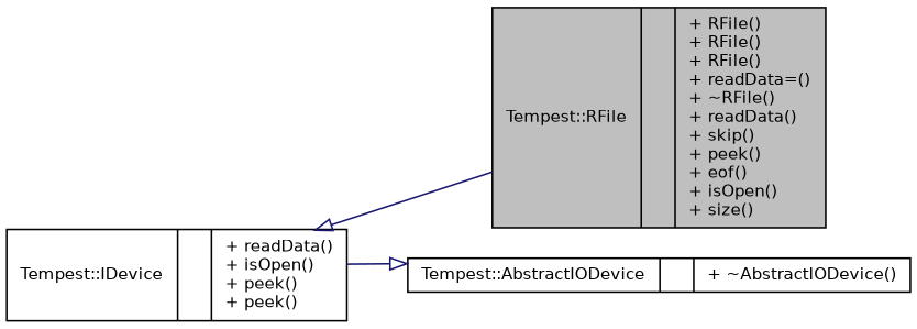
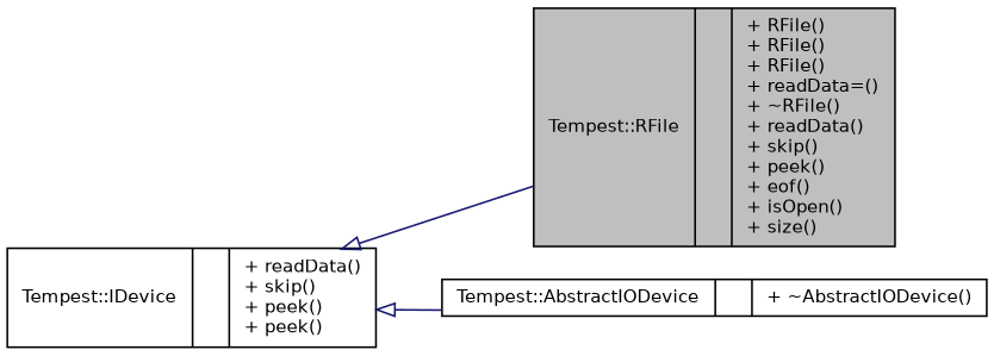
  digraph {
    rankdir=LR
    node [color=black fillcolor=white fontname=Helvetica fontsize=10 shape=record style=filled]
    edge [arrowtail=onormal color=midnightblue dir=back fontname=Helvetica fontsize=10 labelfontname=Helvetica labelfontsize=10 style=solid]
    n1 [fillcolor=grey75 fontcolor=black height=0.2 label="{Tempest::RFile\n||+ RFile()\l+ RFile()\l+ RFile()\l+ readData=()\l+ ~RFile()\l+ readData()\l+ skip()\l+ peek()\l+ eof()\l+ isOpen()\l+ size()\l}" width=0.4]
-   n2 [height=0.2 label="{Tempest::IDevice\n||+ readData()\l+ isOpen()\l+ peek()\l+ peek()\l}" width=0.4]
+   n2 [height=0.2 label="{Tempest::IDevice\n||+ readData()\l+ skip()\l+ peek()\l+ peek()\l}" width=0.4]
    n3 [height=0.2 label="{Tempest::AbstractIODevice\n||+ ~AbstractIODevice()\l}" width=0.4]
    n2 -> n1
-   n3 -> n2
+   n2 -> n3
  }
